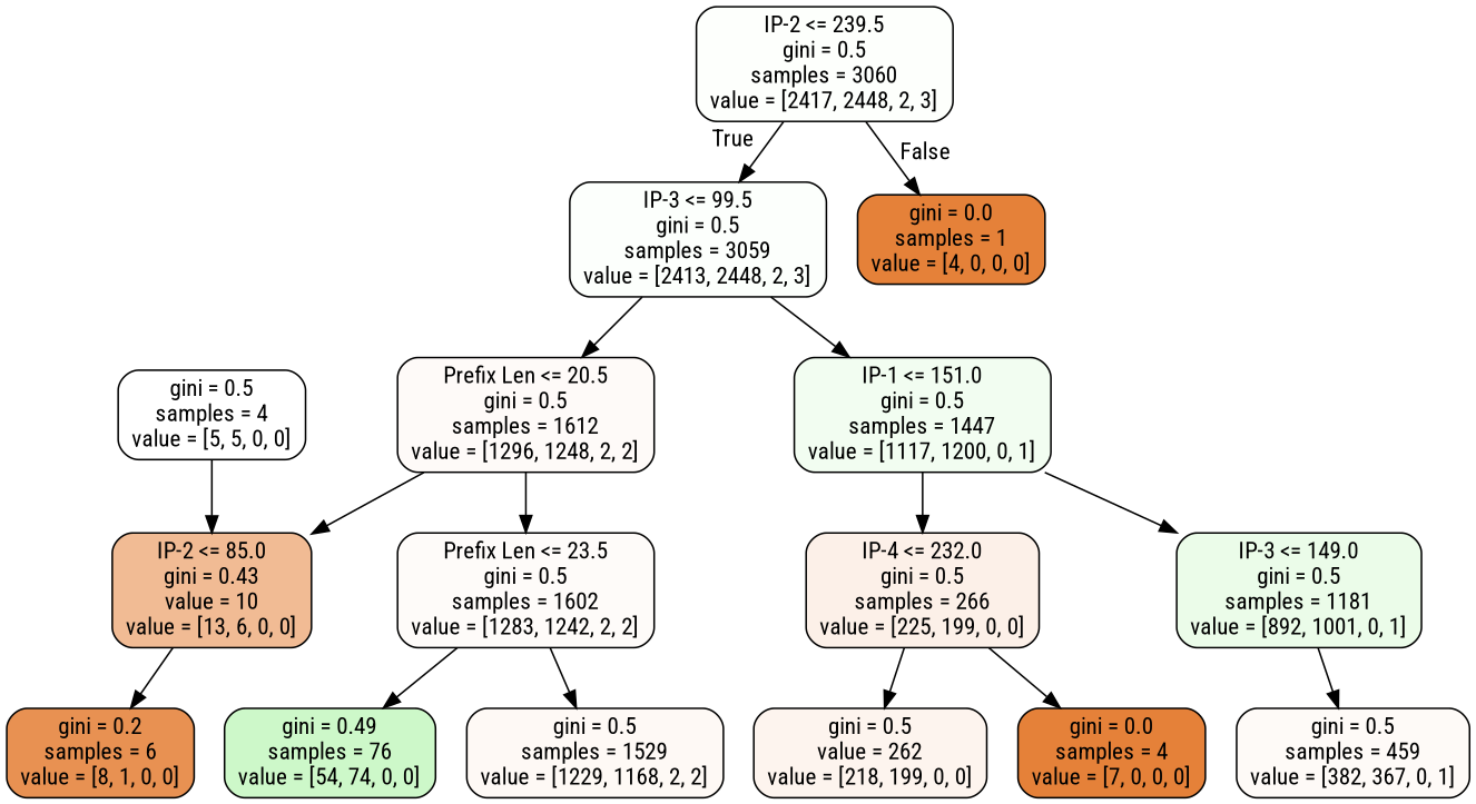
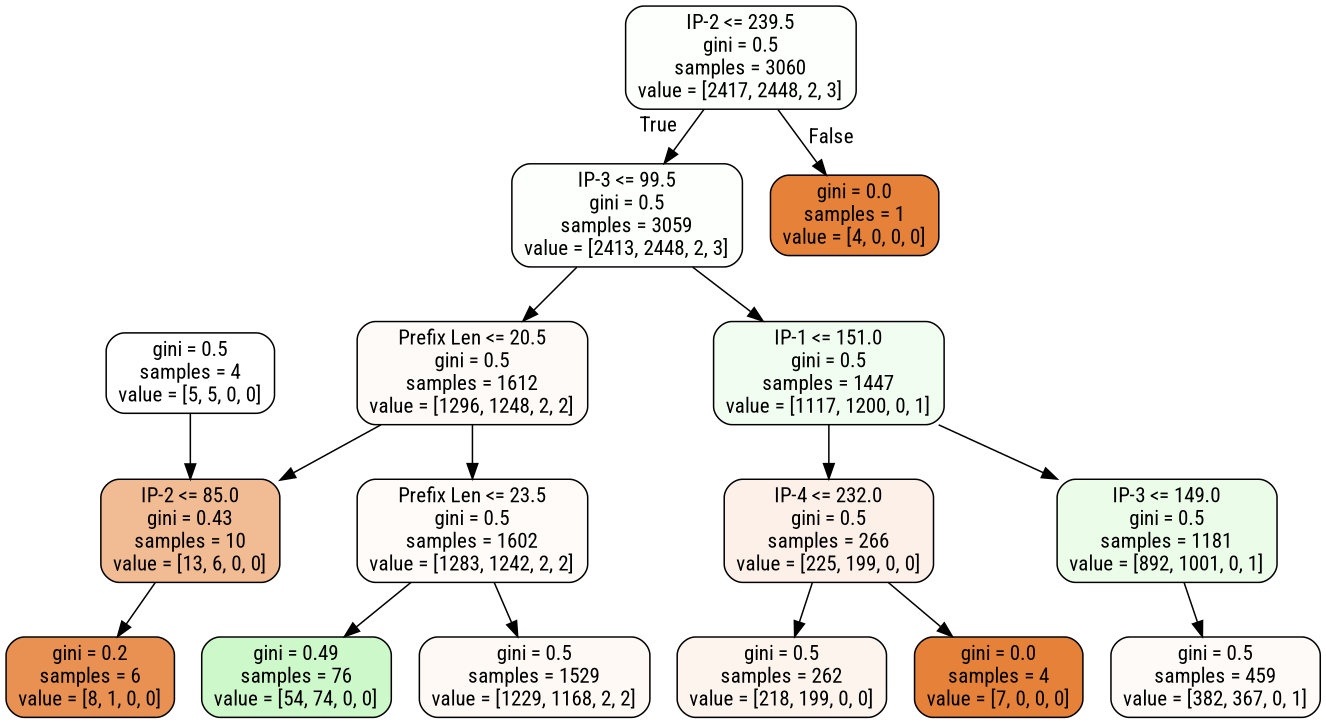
  digraph {
    fontname="Roboto Condensed"
    node [color=black fillcolor="#e58139" fontname="Roboto Condensed" shape=box style="filled, rounded"]
    edge [fontname="Roboto Condensed"]
    n1 [fillcolor="#fdfffc" label="IP-2 <= 239.5\ngini = 0.5\nsamples = 3060\nvalue = [2417, 2448, 2, 3]"]
    n2 [fillcolor="#fcfffc" label="IP-3 <= 99.5\ngini = 0.5\nsamples = 3059\nvalue = [2413, 2448, 2, 3]"]
    n3 [label="gini = 0.0\nsamples = 1\nvalue = [4, 0, 0, 0]"]
    n4 [fillcolor="#fefaf8" label="Prefix Len <= 20.5\ngini = 0.5\nsamples = 1612\nvalue = [1296, 1248, 2, 2]"]
    n5 [fillcolor="#f2fdf1" label="IP-1 <= 151.0\ngini = 0.5\nsamples = 1447\nvalue = [1117, 1200, 0, 1]"]
-   n6 [fillcolor="#f1bb94" label="IP-2 <= 85.0\ngini = 0.43\nvalue = 10\nvalue = [13, 6, 0, 0]"]
+   n6 [fillcolor="#f1bb94" label="IP-2 <= 85.0\ngini = 0.43\nsamples = 10\nvalue = [13, 6, 0, 0]"]
    n7 [fillcolor="#fefbf9" label="Prefix Len <= 23.5\ngini = 0.5\nsamples = 1602\nvalue = [1283, 1242, 2, 2]"]
    n8 [fillcolor="#fcf0e8" label="IP-4 <= 232.0\ngini = 0.5\nsamples = 266\nvalue = [225, 199, 0, 0]"]
    n9 [fillcolor="#ebfce9" label="IP-3 <= 149.0\ngini = 0.5\nsamples = 1181\nvalue = [892, 1001, 0, 1]"]
    n10 [fillcolor="#e89152" label="gini = 0.2\nsamples = 6\nvalue = [8, 1, 0, 0]"]
    n11 [fillcolor="#cdf8c9" label="gini = 0.49\nsamples = 76\nvalue = [54, 74, 0, 0]"]
    n12 [fillcolor="#fef9f5" label="gini = 0.5\nsamples = 1529\nvalue = [1229, 1168, 2, 2]"]
    n13 [fillcolor="#ffffff" label="gini = 0.5\nsamples = 4\nvalue = [5, 5, 0, 0]"]
-   n14 [fillcolor="#fdf4ee" label="gini = 0.5\nvalue = 262\nvalue = [218, 199, 0, 0]"]
+   n14 [fillcolor="#fdf4ee" label="gini = 0.5\nsamples = 262\nvalue = [218, 199, 0, 0]"]
    n15 [label="gini = 0.0\nsamples = 4\nvalue = [7, 0, 0, 0]"]
    n16 [fillcolor="#fefaf7" label="gini = 0.5\nsamples = 459\nvalue = [382, 367, 0, 1]"]
    n1 -> n2 [headlabel=True labelangle=45 labeldistance=2.5]
    n1 -> n3 [headlabel=False labelangle=-45 labeldistance=2.5]
    n2 -> n4
    n2 -> n5
    n4 -> n6
    n4 -> n7
    n5 -> n8
    n5 -> n9
    n6 -> n10
    n7 -> n11
    n7 -> n12
    n8 -> n14
    n8 -> n15
    n9 -> n16
    n13 -> n6
  }
